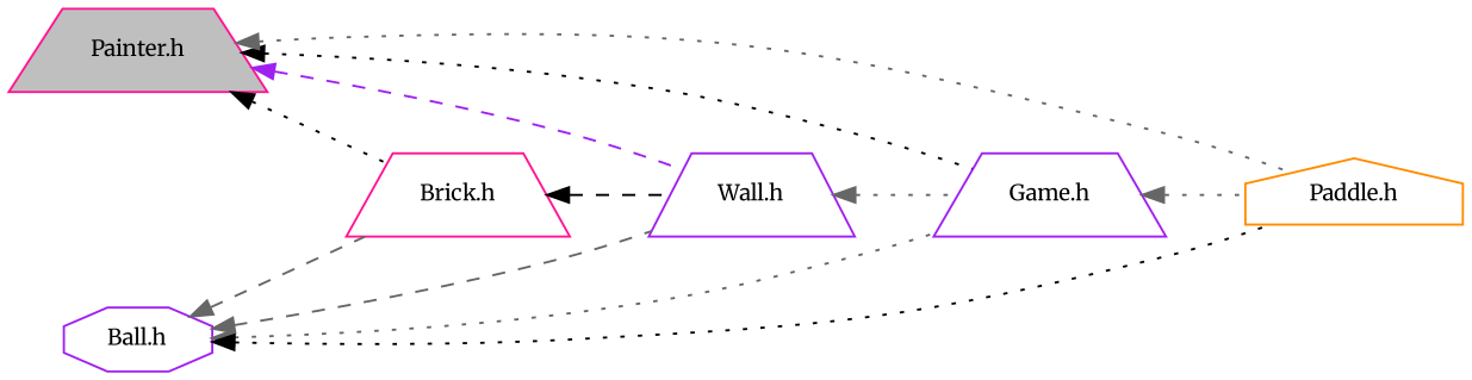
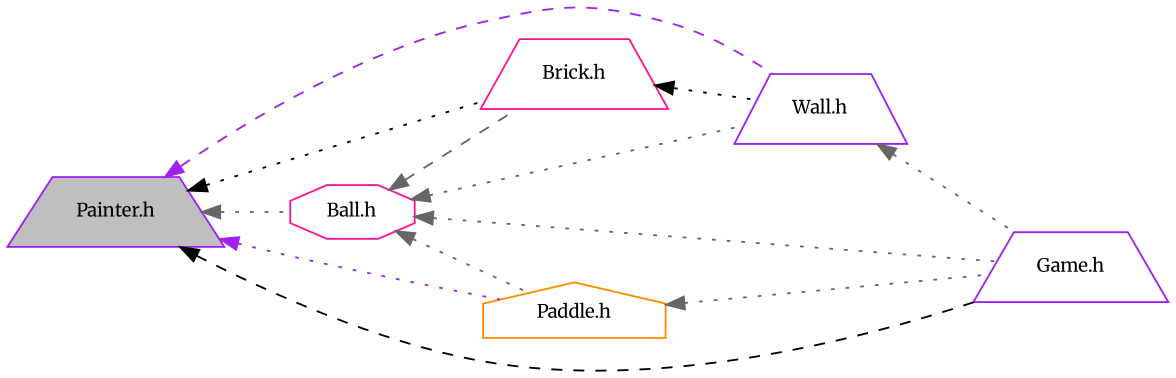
  digraph {
    fontname=Merriweather
    rankdir=LR
    node [color=purple fillcolor=white fontname=Merriweather fontsize=10 shape=trapezium style=filled]
    edge [color=gray40 dir=back fontname=Merriweather fontsize=10 labelfontname=Helvetica labelfontsize=10 style=dotted]
-   n1 [color=deeppink fillcolor=grey75 fontcolor=black height=0.2 label="Painter.h" width=0.4]
-   n2 [height=0.2 label="Ball.h" shape=octagon width=0.4]
+   n1 [fillcolor=grey75 fontcolor=black height=0.2 label="Painter.h" width=0.4]
+   n2 [color=deeppink height=0.2 label="Ball.h" shape=octagon width=0.4]
    n3 [color=deeppink height=0.2 label="Brick.h" width=0.4]
    n4 [height=0.2 label="Wall.h" width=0.4]
    n5 [height=0.2 label="Game.h" width=0.4]
    n6 [color=darkorange height=0.2 label="Paddle.h" shape=house width=0.4]
+   n1 -> n2
    n1 -> n3 [color=black]
    n1 -> n4 [color=purple style=dashed]
-   n1 -> n5 [color=black]
-   n1 -> n6
+   n1 -> n5 [color=black style=dashed]
+   n1 -> n6 [color=purple]
    n2 -> n3 [style=dashed]
-   n2 -> n4 [style=dashed]
+   n2 -> n4
    n2 -> n5
-   n2 -> n6 [color=black]
-   n3 -> n4 [color=black style=dashed]
+   n2 -> n6
+   n3 -> n4 [color=black]
    n4 -> n5
-   n5 -> n6
+   n6 -> n5
  }
